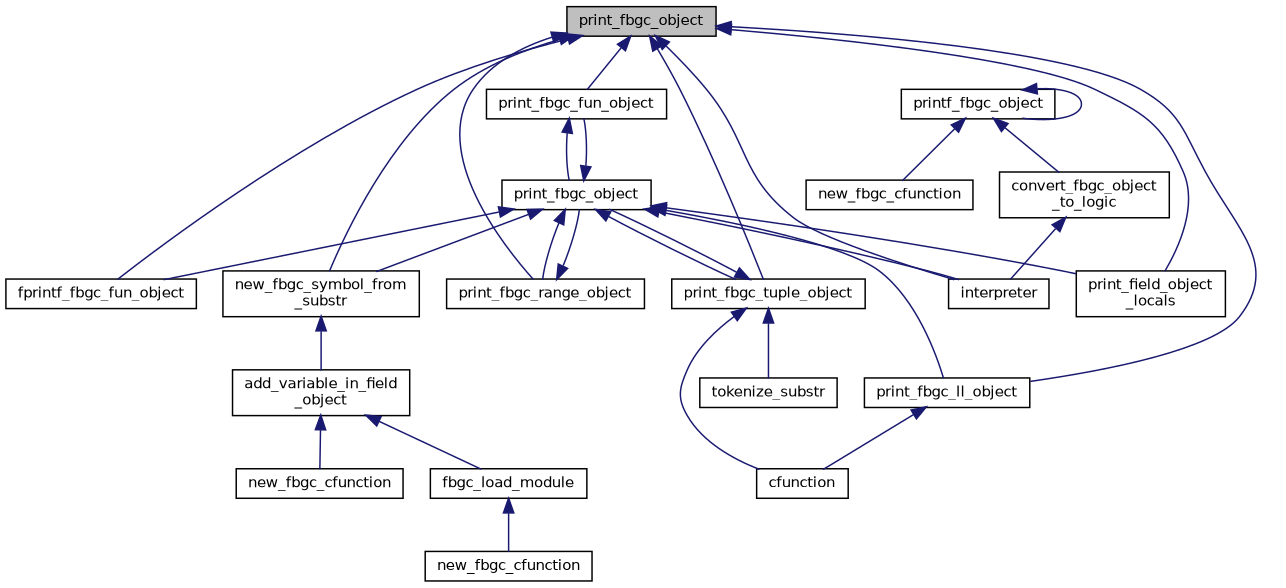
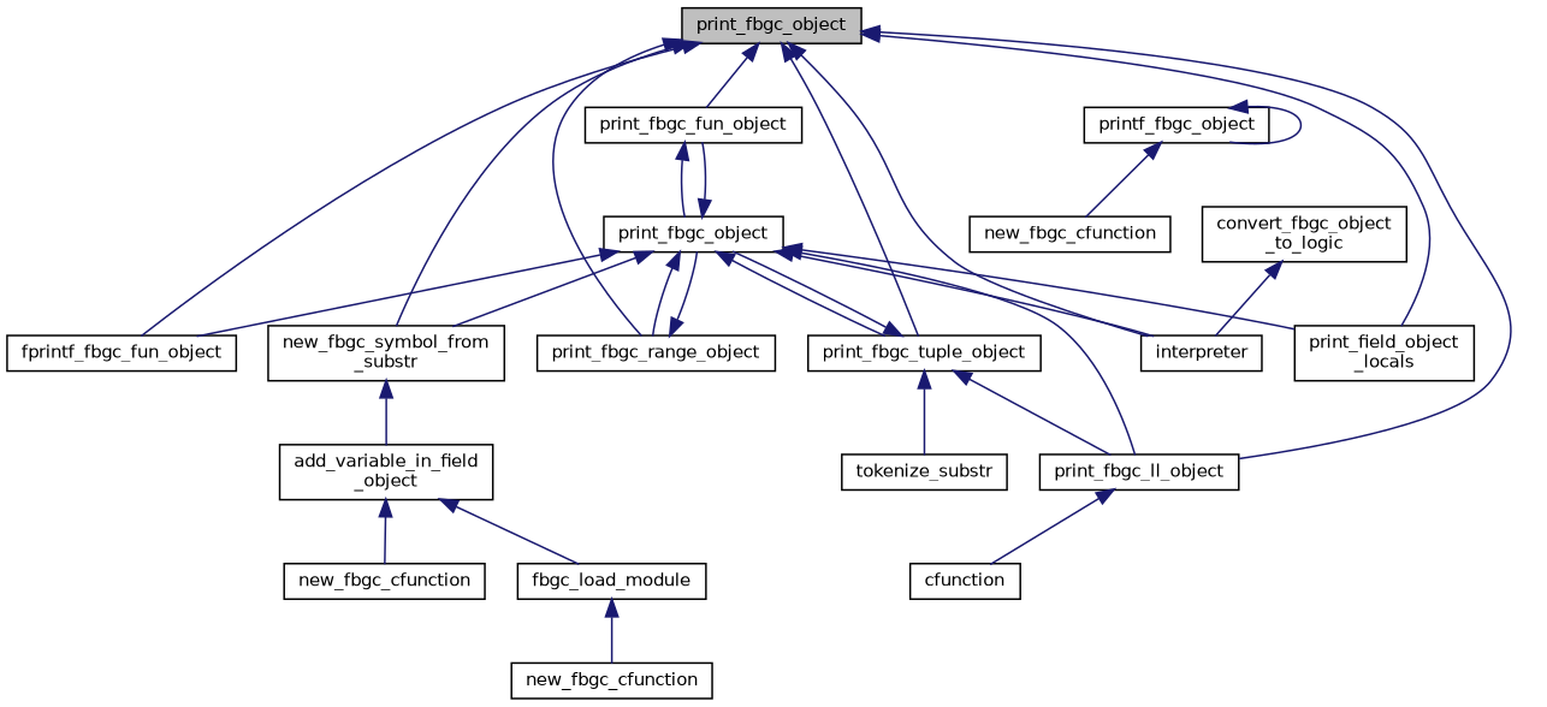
  digraph {
    rankdir=TB
    node [color=black fillcolor=white fontname=Helvetica fontsize=10 shape=record style=filled]
    edge [color=midnightblue dir=back fontname=Helvetica fontsize=10 labelfontname=Helvetica labelfontsize=10 style=solid]
    n1 [fillcolor=grey75 fontcolor=black height=0.2 label=print_fbgc_object width=0.4]
    n2 [height=0.2 label="print_field_object\l_locals" width=0.4]
    n3 [height=0.2 label=print_fbgc_fun_object width=0.4]
    n4 [height=0.2 label=fprintf_fbgc_fun_object width=0.4]
    n5 [height=0.2 label=interpreter width=0.4]
    n6 [height=0.2 label=print_fbgc_ll_object width=0.4]
    n7 [height=0.2 label=print_fbgc_range_object width=0.4]
    n8 [height=0.2 label="new_fbgc_symbol_from\l_substr" width=0.4]
    n9 [height=0.2 label=print_fbgc_tuple_object width=0.4]
    n10 [height=0.2 label=print_fbgc_object width=0.4]
    n11 [height=0.2 label=cfunction width=0.4]
    n12 [height=0.2 label="add_variable_in_field\l_object" width=0.4]
    n13 [height=0.2 label=tokenize_substr width=0.4]
    n14 [height=0.2 label=printf_fbgc_object width=0.4]
    n15 [height=0.2 label=new_fbgc_cfunction width=0.4]
    n16 [height=0.2 label="convert_fbgc_object\l_to_logic" width=0.4]
    n17 [height=0.2 label=new_fbgc_cfunction width=0.4]
    n18 [height=0.2 label=new_fbgc_cfunction width=0.4]
    n19 [height=0.2 label=fbgc_load_module width=0.4]
    n1 -> n2
    n1 -> n3
    n1 -> n4
    n1 -> n5
    n1 -> n6
    n1 -> n7
    n1 -> n8
    n1 -> n9
    n3 -> n10
    n6 -> n11
    n7 -> n10
    n8 -> n12
-   n9 -> n11
+   n9 -> n6
    n9 -> n10
    n9 -> n13
    n10 -> n2
    n10 -> n3
    n10 -> n4
    n10 -> n5
    n10 -> n6
    n10 -> n7
    n10 -> n8
    n10 -> n9
    n12 -> n18
    n12 -> n19
    n14 -> n14
    n14 -> n15
-   n14 -> n16
    n16 -> n5
    n19 -> n17
  }
